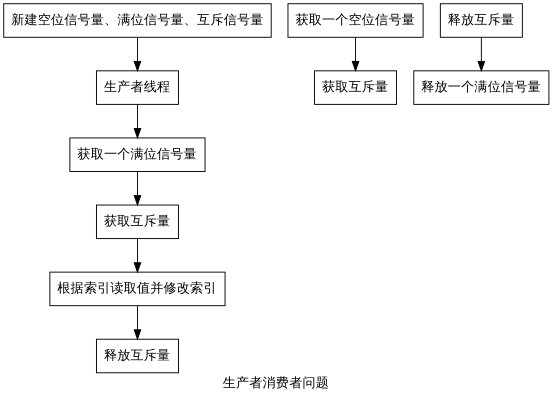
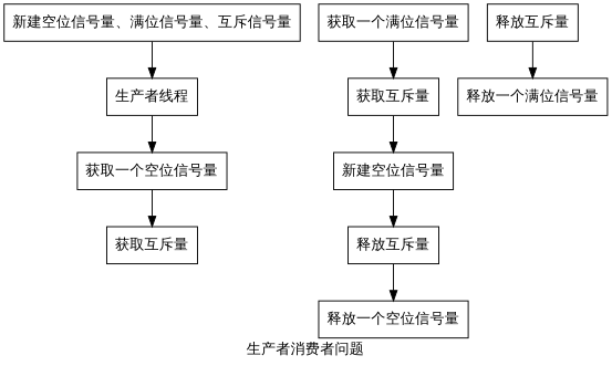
  digraph {
    label="生产者消费者问题"
    node [shape=box]
    n1 [label="新建空位信号量、满位信号量、互斥信号量"]
    n2 [label="生产者线程"]
    n3 [label="获取一个空位信号量"]
    n4 [label="获取互斥量"]
    n5 [label="获取一个满位信号量"]
    n6 [label="获取互斥量"]
    n7 [label="释放互斥量"]
    n8 [label="释放一个满位信号量"]
-   n9 [label="根据索引读取值并修改索引"]
+   n9 [label="新建空位信号量"]
    n10 [label="释放互斥量"]
+   n11 [label="释放一个空位信号量"]
    n1 -> n2
-   n2 -> n5
+   n2 -> n3
    n3 -> n4
    n5 -> n6
    n6 -> n9
    n7 -> n8
    n9 -> n10
+   n10 -> n11
  }
